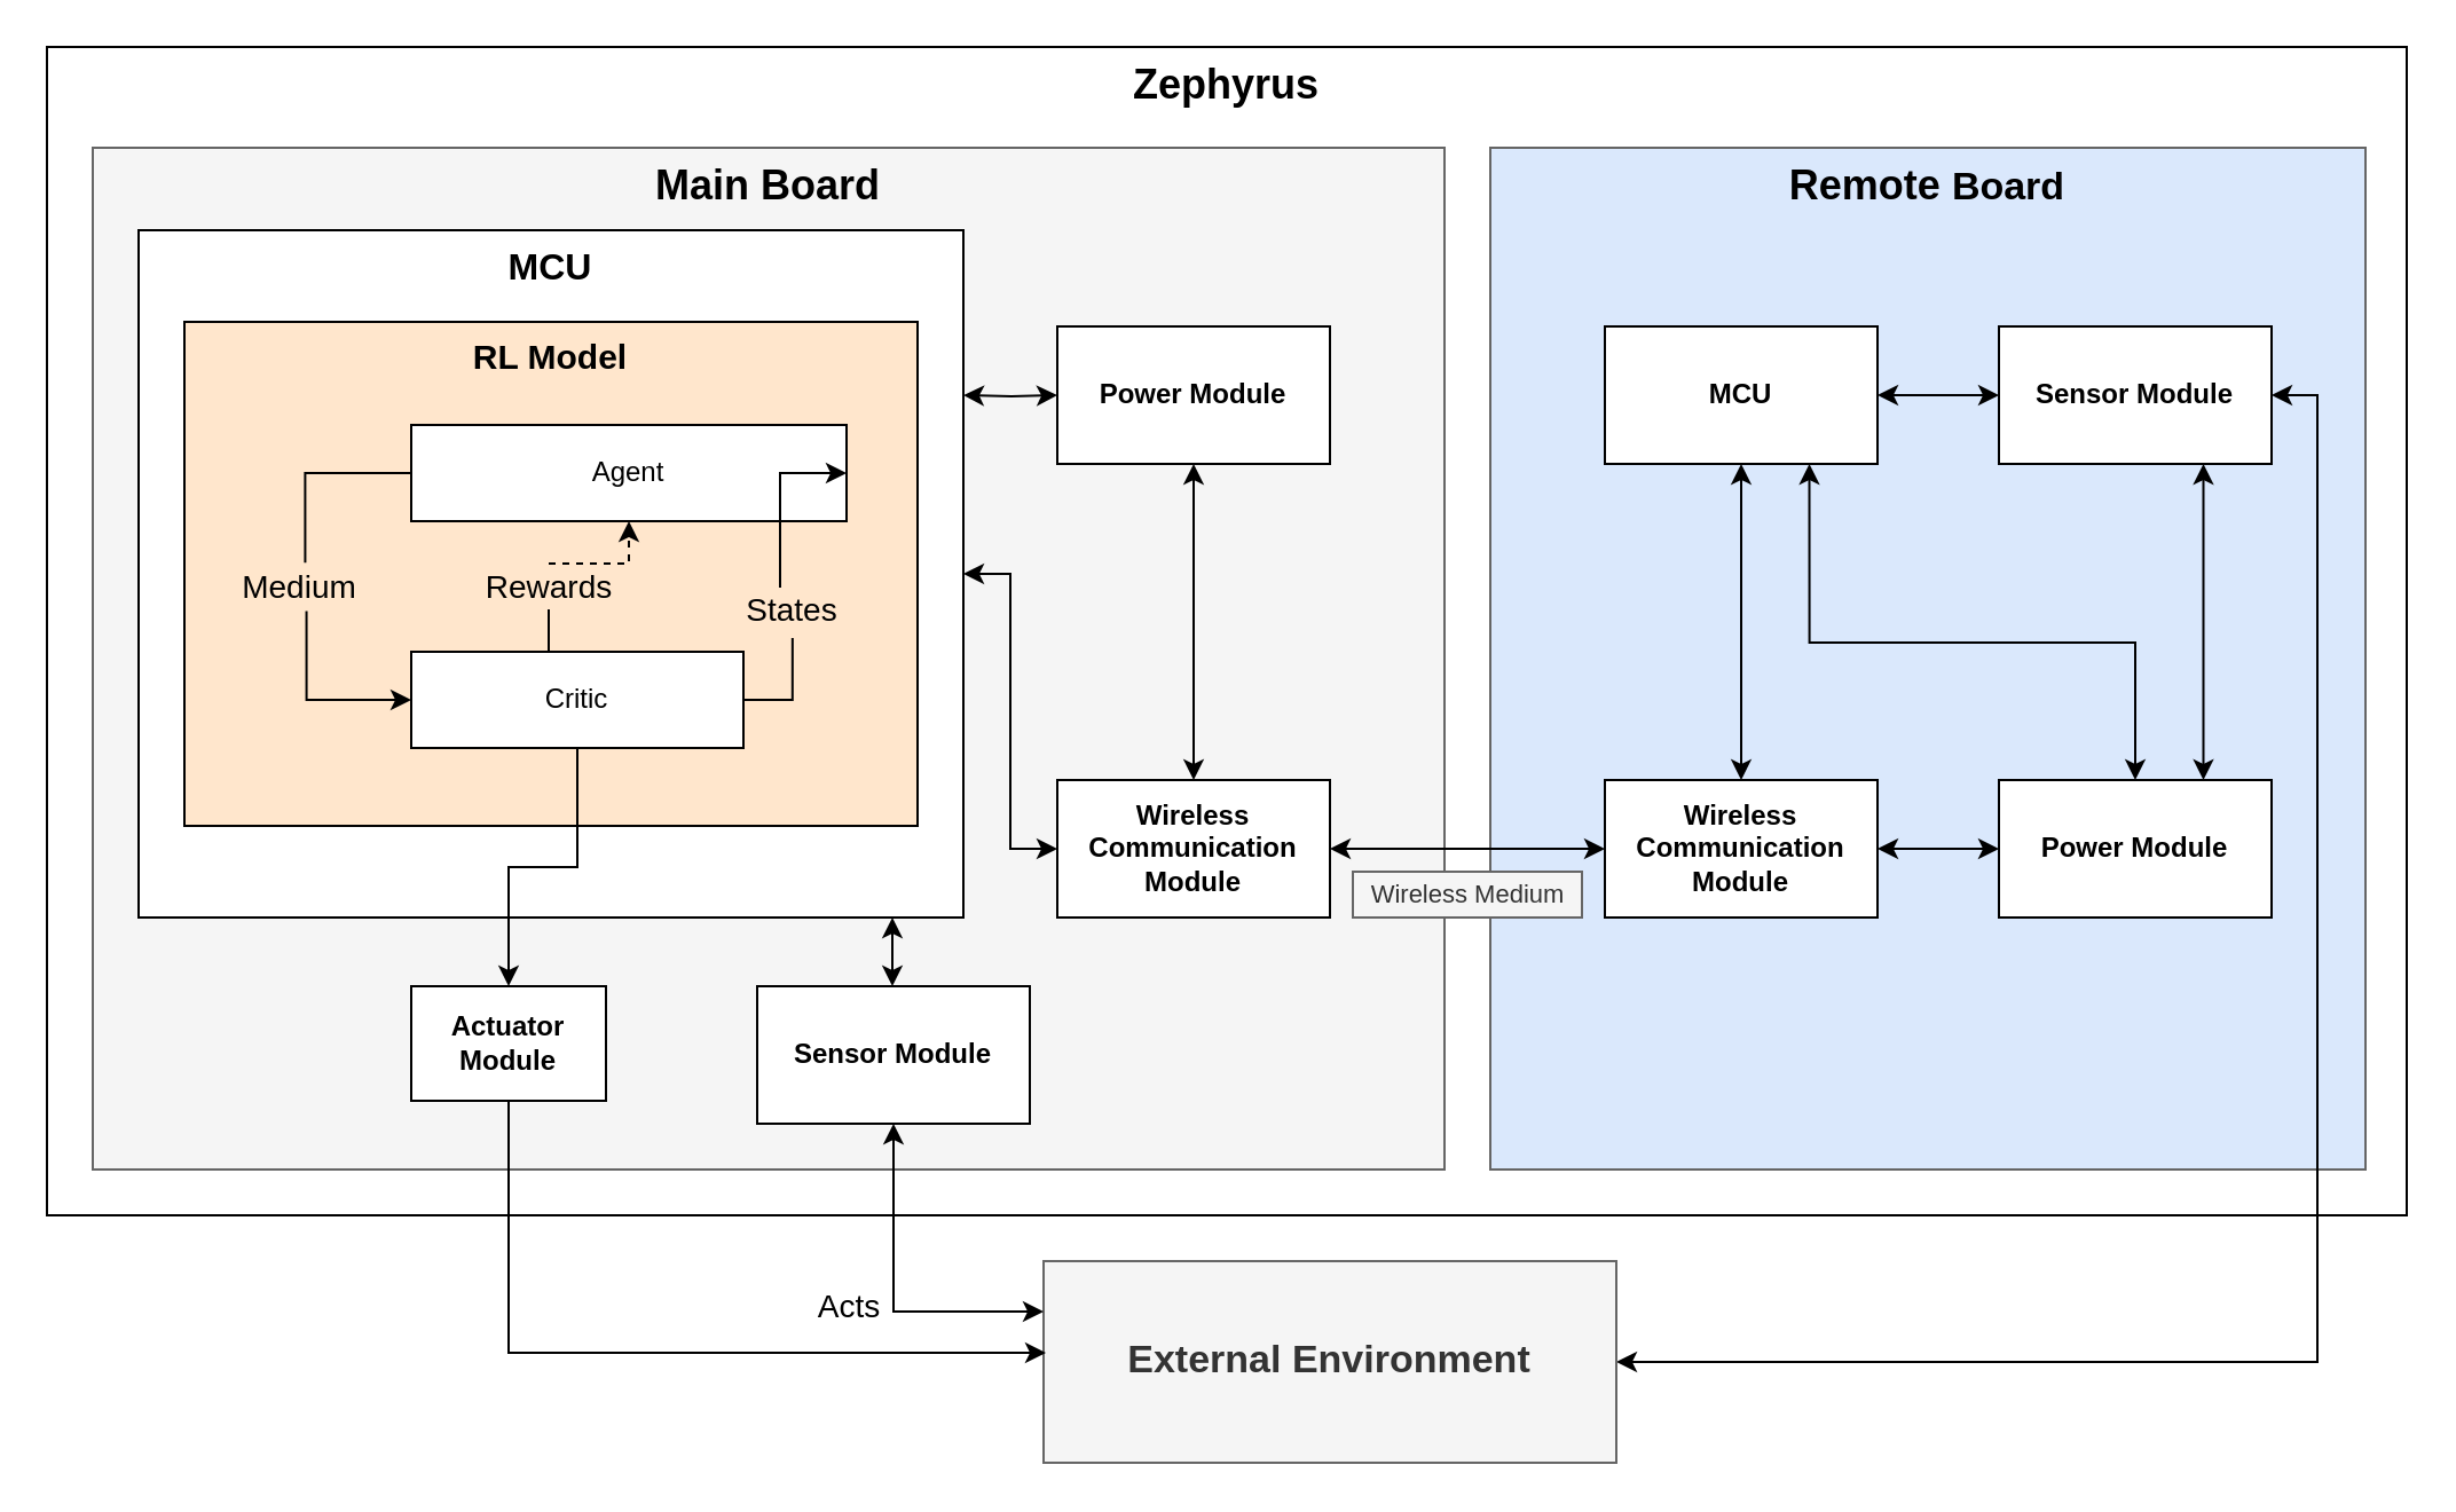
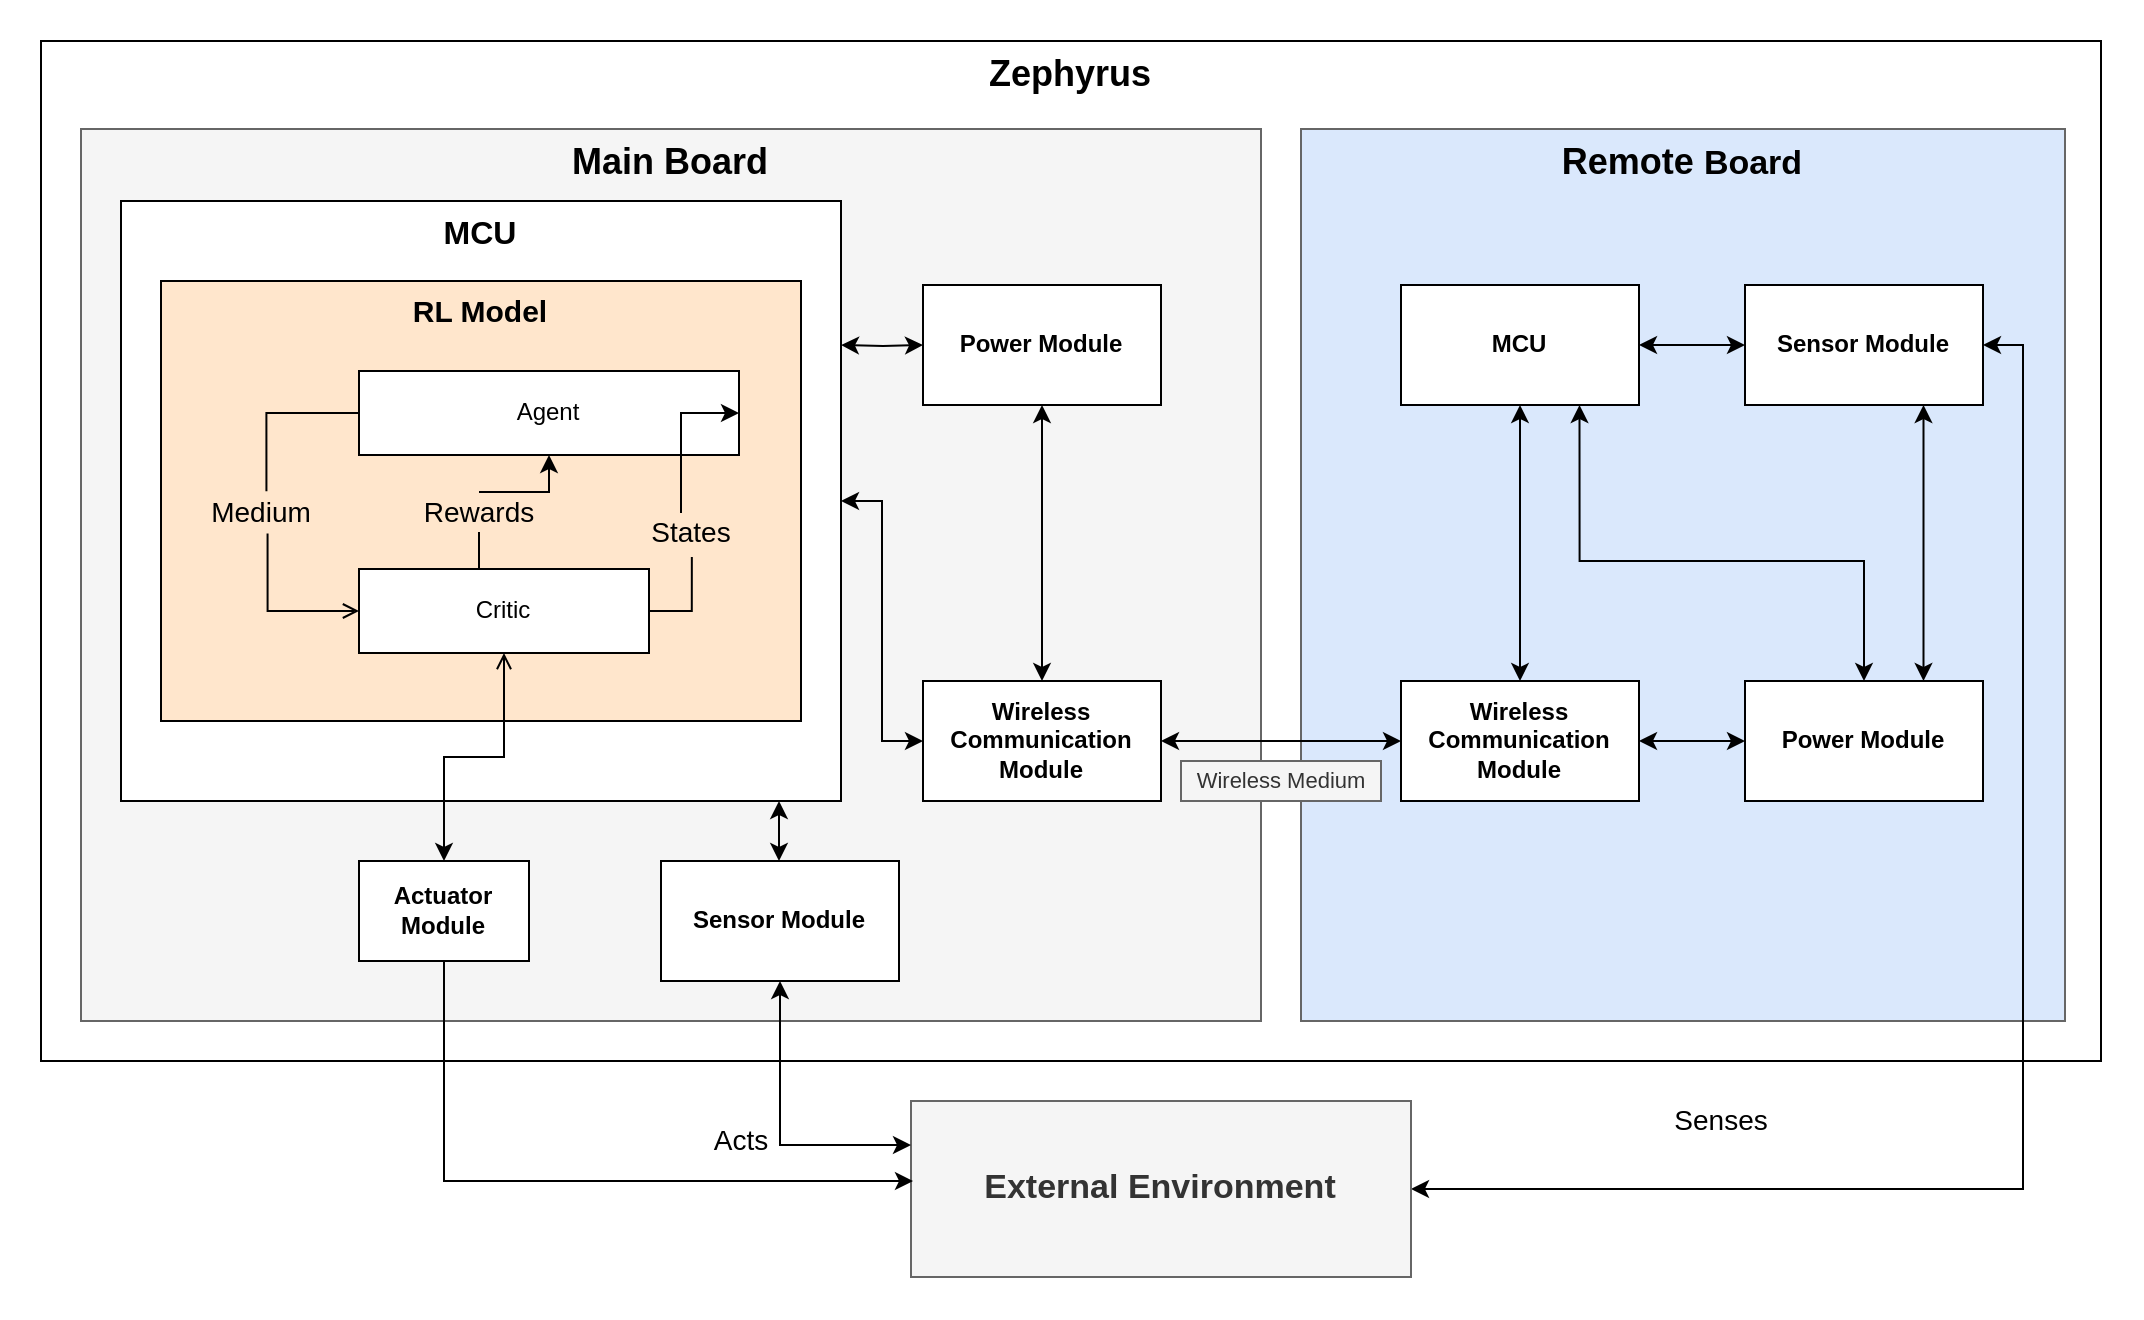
  <mxCell id="0" />
  <mxCell id="1" parent="0" />
  <mxCell id="2" value="&lt;b style=&quot;white-space: normal ; font-size: 18px&quot;&gt;Zephyrus&lt;/b&gt;" style="rounded=0;whiteSpace=wrap;html=1;verticalAlign=top;" parent="1" vertex="1"><mxGeometry x="20" y="20" width="1030" height="510" as="geometry" /></mxCell>
  <mxCell id="3" value="&lt;b style=&quot;color: rgb(0 , 0 , 0) ; font-size: 18px ; white-space: normal&quot;&gt;Remote&amp;nbsp;&lt;/b&gt;&lt;b style=&quot;color: rgb(0 , 0 , 0) ; white-space: normal ; font-size: 17px&quot;&gt;Board&lt;/b&gt;" style="rounded=0;whiteSpace=wrap;html=1;fillColor=#dae8fc;strokeColor=#666666;fontColor=#333333;verticalAlign=top;" parent="1" vertex="1"><mxGeometry x="650" y="64" width="382" height="446" as="geometry" /></mxCell>
  <mxCell id="4" value="&lt;font color=&quot;#000000&quot;&gt;&lt;span style=&quot;font-size: 18px&quot;&gt;&lt;b&gt;Main Board&lt;/b&gt;&lt;/span&gt;&lt;/font&gt;" style="rounded=0;whiteSpace=wrap;html=1;fillColor=#f5f5f5;strokeColor=#666666;verticalAlign=top;fontColor=#333333;" parent="1" vertex="1"><mxGeometry x="40" y="64" width="590" height="446" as="geometry" /></mxCell>
  <mxCell id="5" style="edgeStyle=orthogonalEdgeStyle;rounded=0;orthogonalLoop=1;jettySize=auto;html=1;entryX=0;entryY=0.5;entryDx=0;entryDy=0;startArrow=classic;startFill=1;endArrow=classic;endFill=1;" parent="1" target="38" edge="1"><mxGeometry relative="1" as="geometry"><mxPoint x="420" y="172" as="sourcePoint" /></mxGeometry></mxCell>
  <mxCell id="6" value="&lt;b&gt;&lt;font style=&quot;font-size: 16px&quot;&gt;MCU&lt;/font&gt;&lt;/b&gt;" style="rounded=0;whiteSpace=wrap;html=1;verticalAlign=top;" parent="1" vertex="1"><mxGeometry x="60" y="100" width="360" height="300" as="geometry" /></mxCell>
  <mxCell id="7" value="&lt;b&gt;&lt;font style=&quot;font-size: 15px&quot;&gt;RL Model&lt;/font&gt;&lt;/b&gt;" style="rounded=0;whiteSpace=wrap;html=1;verticalAlign=top;fillColor=#ffe6cc;" parent="1" vertex="1"><mxGeometry x="80" y="140" width="320" height="220" as="geometry" /></mxCell>
  <mxCell id="8" value="&lt;font style=&quot;font-size: 11px&quot;&gt;Wireless Medium&lt;/font&gt;" style="text;html=1;align=center;verticalAlign=middle;resizable=0;points=[];;autosize=1;fillColor=#f5f5f5;strokeColor=#666666;fontColor=#333333;" parent="1" vertex="1"><mxGeometry x="590" y="380" width="100" height="20" as="geometry" /></mxCell>
  <mxCell id="9" style="edgeStyle=orthogonalEdgeStyle;rounded=0;orthogonalLoop=1;jettySize=auto;html=1;exitX=1;exitY=0.5;exitDx=0;exitDy=0;entryX=1;entryY=0.5;entryDx=0;entryDy=0;startArrow=classic;startFill=1;" parent="1" source="10" target="40" edge="1"><mxGeometry relative="1" as="geometry" /></mxCell>
  <mxCell id="10" value="&lt;span style=&quot;font-size: 17px&quot;&gt;&lt;b&gt;External Environment&lt;/b&gt;&lt;/span&gt;" style="rounded=0;whiteSpace=wrap;html=1;fillColor=#f5f5f5;strokeColor=#666666;fontColor=#333333;" parent="1" vertex="1"><mxGeometry x="455" y="550" width="250" height="88" as="geometry" /></mxCell>
- <mxCell id="12" style="edgeStyle=orthogonalEdgeStyle;rounded=0;orthogonalLoop=1;jettySize=auto;html=1;exitX=0.5;exitY=0;exitDx=0;exitDy=0;entryX=0.5;entryY=1;entryDx=0;entryDy=0;startArrow=none;startFill=0;dashed=1;" parent="1" source="20" target="16" edge="1"><mxGeometry relative="1" as="geometry" /></mxCell>
+ <mxCell id="11" value="&lt;font style=&quot;font-size: 14px&quot;&gt;Senses&lt;/font&gt;" style="text;html=1;align=center;verticalAlign=middle;resizable=0;points=[];;autosize=1;" parent="1" vertex="1"><mxGeometry x="830" y="550" width="60" height="20" as="geometry" /></mxCell>
+ <mxCell id="12" style="edgeStyle=orthogonalEdgeStyle;rounded=0;orthogonalLoop=1;jettySize=auto;html=1;exitX=0.5;exitY=0;exitDx=0;exitDy=0;entryX=0.5;entryY=1;entryDx=0;entryDy=0;startArrow=none;startFill=0;" parent="1" source="20" target="16" edge="1"><mxGeometry relative="1" as="geometry" /></mxCell>
  <mxCell id="13" style="edgeStyle=orthogonalEdgeStyle;rounded=0;orthogonalLoop=1;jettySize=auto;html=1;exitX=1;exitY=0.5;exitDx=0;exitDy=0;entryX=0.507;entryY=1.1;entryDx=0;entryDy=0;entryPerimeter=0;endArrow=none;endFill=0;" parent="1" source="14" target="19" edge="1"><mxGeometry relative="1" as="geometry" /></mxCell>
  <mxCell id="14" value="Critic" style="rounded=0;whiteSpace=wrap;html=1;" parent="1" vertex="1"><mxGeometry x="179" y="284" width="145" height="42" as="geometry" /></mxCell>
- <mxCell id="15" style="edgeStyle=orthogonalEdgeStyle;rounded=0;orthogonalLoop=1;jettySize=auto;html=1;exitX=0.541;exitY=1.014;exitDx=0;exitDy=0;entryX=0;entryY=0.5;entryDx=0;entryDy=0;startArrow=none;startFill=0;exitPerimeter=0;" parent="1" source="22" target="14" edge="1"><mxGeometry relative="1" as="geometry" /></mxCell>
+ <mxCell id="15" style="edgeStyle=orthogonalEdgeStyle;rounded=0;orthogonalLoop=1;jettySize=auto;html=1;exitX=0.541;exitY=1.014;exitDx=0;exitDy=0;entryX=0;entryY=0.5;entryDx=0;entryDy=0;startArrow=none;startFill=0;exitPerimeter=0;endArrow=open;" parent="1" source="22" target="14" edge="1"><mxGeometry relative="1" as="geometry" /></mxCell>
  <mxCell id="16" value="Agent" style="rounded=0;whiteSpace=wrap;html=1;" parent="1" vertex="1"><mxGeometry x="179" y="185" width="190" height="42" as="geometry" /></mxCell>
  <mxCell id="17" value="&lt;font style=&quot;font-size: 14px&quot;&gt;Acts&lt;br&gt;&lt;/font&gt;" style="text;html=1;align=center;verticalAlign=middle;resizable=0;points=[];;autosize=1;" parent="1" vertex="1"><mxGeometry x="350" y="560" width="40" height="20" as="geometry" /></mxCell>
  <mxCell id="18" style="edgeStyle=orthogonalEdgeStyle;rounded=0;orthogonalLoop=1;jettySize=auto;html=1;entryX=1;entryY=0.5;entryDx=0;entryDy=0;" parent="1" source="19" target="16" edge="1"><mxGeometry relative="1" as="geometry"><Array as="points"><mxPoint x="340" y="206" /></Array></mxGeometry></mxCell>
  <mxCell id="19" value="&lt;font style=&quot;font-size: 14px&quot;&gt;States&lt;/font&gt;" style="text;html=1;align=center;verticalAlign=middle;resizable=0;points=[];;autosize=1;" parent="1" vertex="1"><mxGeometry x="315" y="256" width="60" height="20" as="geometry" /></mxCell>
  <mxCell id="20" value="&lt;span style=&quot;font-size: 14px&quot;&gt;Rewards&lt;/span&gt;" style="text;html=1;align=center;verticalAlign=middle;resizable=0;points=[];;autosize=1;" parent="1" vertex="1"><mxGeometry x="204" y="245.5" width="70" height="20" as="geometry" /></mxCell>
  <mxCell id="21" style="edgeStyle=orthogonalEdgeStyle;rounded=0;orthogonalLoop=1;jettySize=auto;html=1;exitX=0.5;exitY=0;exitDx=0;exitDy=0;entryX=0.5;entryY=1;entryDx=0;entryDy=0;startArrow=none;startFill=0;endArrow=none;endFill=0;" parent="1" source="14" target="20" edge="1"><mxGeometry relative="1" as="geometry"><mxPoint x="239" y="284" as="sourcePoint" /><mxPoint x="239" y="228" as="targetPoint" /></mxGeometry></mxCell>
  <mxCell id="22" value="&lt;font style=&quot;font-size: 14px&quot;&gt;Medium&lt;/font&gt;" style="text;html=1;align=center;verticalAlign=middle;resizable=0;points=[];;autosize=1;direction=east;" parent="1" vertex="1"><mxGeometry x="90" y="246" width="80" height="20" as="geometry" /></mxCell>
  <mxCell id="23" style="edgeStyle=orthogonalEdgeStyle;rounded=0;orthogonalLoop=1;jettySize=auto;html=1;exitX=0;exitY=0.5;exitDx=0;exitDy=0;entryX=0.534;entryY=-0.043;entryDx=0;entryDy=0;startArrow=none;startFill=0;entryPerimeter=0;endArrow=none;endFill=0;" parent="1" source="16" target="22" edge="1"><mxGeometry relative="1" as="geometry"><mxPoint x="179.286" y="206.286" as="sourcePoint" /><mxPoint x="179.286" y="305.143" as="targetPoint" /></mxGeometry></mxCell>
- <mxCell id="24" style="edgeStyle=orthogonalEdgeStyle;rounded=0;orthogonalLoop=1;jettySize=auto;html=1;exitX=0.5;exitY=0;exitDx=0;exitDy=0;entryX=0.5;entryY=1;entryDx=0;entryDy=0;startArrow=classic;startFill=1;endArrow=none;endFill=0;" parent="1" source="26" target="14" edge="1"><mxGeometry relative="1" as="geometry" /></mxCell>
+ <mxCell id="24" style="edgeStyle=orthogonalEdgeStyle;rounded=0;orthogonalLoop=1;jettySize=auto;html=1;exitX=0.5;exitY=0;exitDx=0;exitDy=0;entryX=0.5;entryY=1;entryDx=0;entryDy=0;startArrow=classic;startFill=1;endArrow=open;endFill=0;" parent="1" source="26" target="14" edge="1"><mxGeometry relative="1" as="geometry" /></mxCell>
  <mxCell id="25" style="edgeStyle=orthogonalEdgeStyle;rounded=0;orthogonalLoop=1;jettySize=auto;html=1;exitX=0.5;exitY=1;exitDx=0;exitDy=0;startArrow=none;startFill=0;endArrow=classic;endFill=1;" parent="1" source="26" edge="1"><mxGeometry relative="1" as="geometry"><Array as="points"><mxPoint x="238" y="590" /><mxPoint x="456" y="590" /></Array><mxPoint x="456" y="590" as="targetPoint" /></mxGeometry></mxCell>
  <mxCell id="26" value="&lt;b&gt;Actuator Module&lt;/b&gt;" style="rounded=0;whiteSpace=wrap;html=1;" parent="1" vertex="1"><mxGeometry x="179" y="430" width="85" height="50" as="geometry" /></mxCell>
  <mxCell id="27" style="edgeStyle=orthogonalEdgeStyle;rounded=0;orthogonalLoop=1;jettySize=auto;html=1;exitX=0.75;exitY=1;exitDx=0;exitDy=0;startArrow=classic;startFill=1;endArrow=classic;endFill=1;entryX=0.5;entryY=0;entryDx=0;entryDy=0;" parent="1" source="29" target="36" edge="1"><mxGeometry relative="1" as="geometry"><Array as="points"><mxPoint x="789" y="280" /><mxPoint x="932" y="280" /></Array></mxGeometry></mxCell>
  <mxCell id="28" style="edgeStyle=orthogonalEdgeStyle;rounded=0;orthogonalLoop=1;jettySize=auto;html=1;exitX=1;exitY=0.5;exitDx=0;exitDy=0;entryX=0;entryY=0.5;entryDx=0;entryDy=0;startArrow=classic;startFill=1;" parent="1" source="29" target="40" edge="1"><mxGeometry relative="1" as="geometry" /></mxCell>
  <mxCell id="29" value="&lt;b&gt;&lt;font style=&quot;font-size: 12px&quot;&gt;MCU&lt;/font&gt;&lt;/b&gt;" style="rounded=0;whiteSpace=wrap;html=1;" parent="1" vertex="1"><mxGeometry x="700" y="142" width="119" height="60" as="geometry" /></mxCell>
  <mxCell id="30" value="&lt;b&gt;Wireless Communication Module&lt;/b&gt;" style="rounded=0;whiteSpace=wrap;html=1;" parent="1" vertex="1"><mxGeometry x="700" y="340" width="119" height="60" as="geometry" /></mxCell>
  <mxCell id="31" style="edgeStyle=orthogonalEdgeStyle;rounded=0;orthogonalLoop=1;jettySize=auto;html=1;exitX=0.5;exitY=1;exitDx=0;exitDy=0;entryX=0.5;entryY=0;entryDx=0;entryDy=0;startArrow=classic;startFill=1;endArrow=classic;endFill=1;" parent="1" source="29" target="30" edge="1"><mxGeometry relative="1" as="geometry"><mxPoint x="759.5" y="315.5" as="sourcePoint" /></mxGeometry></mxCell>
  <mxCell id="32" style="edgeStyle=orthogonalEdgeStyle;rounded=0;orthogonalLoop=1;jettySize=auto;html=1;exitX=0;exitY=0.5;exitDx=0;exitDy=0;entryX=1;entryY=0.5;entryDx=0;entryDy=0;startArrow=classic;startFill=1;endArrow=classic;endFill=1;" parent="1" source="34" target="6" edge="1"><mxGeometry relative="1" as="geometry" /></mxCell>
  <mxCell id="33" style="edgeStyle=orthogonalEdgeStyle;rounded=0;orthogonalLoop=1;jettySize=auto;html=1;exitX=1;exitY=0.5;exitDx=0;exitDy=0;entryX=0;entryY=0.5;entryDx=0;entryDy=0;startArrow=classic;startFill=1;" parent="1" source="34" target="30" edge="1"><mxGeometry relative="1" as="geometry" /></mxCell>
  <mxCell id="34" value="&lt;b&gt;Wireless Communication Module&lt;/b&gt;" style="rounded=0;whiteSpace=wrap;html=1;" parent="1" vertex="1"><mxGeometry x="461" y="340" width="119" height="60" as="geometry" /></mxCell>
  <mxCell id="35" style="edgeStyle=orthogonalEdgeStyle;rounded=0;orthogonalLoop=1;jettySize=auto;html=1;exitX=0;exitY=0.5;exitDx=0;exitDy=0;entryX=1;entryY=0.5;entryDx=0;entryDy=0;startArrow=classic;startFill=1;" parent="1" source="36" target="30" edge="1"><mxGeometry relative="1" as="geometry" /></mxCell>
  <mxCell id="36" value="&lt;b&gt;Power Module&lt;/b&gt;" style="rounded=0;whiteSpace=wrap;html=1;" parent="1" vertex="1"><mxGeometry x="872" y="340" width="119" height="60" as="geometry" /></mxCell>
  <mxCell id="37" style="edgeStyle=orthogonalEdgeStyle;rounded=0;orthogonalLoop=1;jettySize=auto;html=1;exitX=0.5;exitY=1;exitDx=0;exitDy=0;startArrow=classic;startFill=1;endArrow=classic;endFill=1;" parent="1" source="38" target="34" edge="1"><mxGeometry relative="1" as="geometry" /></mxCell>
  <mxCell id="38" value="&lt;b&gt;Power Module&lt;/b&gt;" style="rounded=0;whiteSpace=wrap;html=1;" parent="1" vertex="1"><mxGeometry x="461" y="142" width="119" height="60" as="geometry" /></mxCell>
  <mxCell id="39" style="edgeStyle=orthogonalEdgeStyle;rounded=0;orthogonalLoop=1;jettySize=auto;html=1;exitX=0.75;exitY=1;exitDx=0;exitDy=0;entryX=0.75;entryY=0;entryDx=0;entryDy=0;startArrow=classic;startFill=1;" parent="1" source="40" target="36" edge="1"><mxGeometry relative="1" as="geometry" /></mxCell>
  <mxCell id="40" value="&lt;b&gt;Sensor Module&lt;/b&gt;" style="rounded=0;whiteSpace=wrap;html=1;" parent="1" vertex="1"><mxGeometry x="872" y="142" width="119" height="60" as="geometry" /></mxCell>
  <mxCell id="41" style="edgeStyle=orthogonalEdgeStyle;rounded=0;orthogonalLoop=1;jettySize=auto;html=1;exitX=0.5;exitY=1;exitDx=0;exitDy=0;entryX=0;entryY=0.25;entryDx=0;entryDy=0;startArrow=classic;startFill=1;" parent="1" source="42" target="10" edge="1"><mxGeometry relative="1" as="geometry" /></mxCell>
  <mxCell id="42" value="&lt;b&gt;Sensor Module&lt;/b&gt;" style="rounded=0;whiteSpace=wrap;html=1;" parent="1" vertex="1"><mxGeometry x="330" y="430" width="119" height="60" as="geometry" /></mxCell>
  <mxCell id="43" value="" style="endArrow=classic;html=1;startArrow=classic;startFill=1;" parent="1" edge="1"><mxGeometry width="50" height="50" relative="1" as="geometry"><mxPoint x="389" y="430" as="sourcePoint" /><mxPoint x="389" y="400" as="targetPoint" /></mxGeometry></mxCell>
